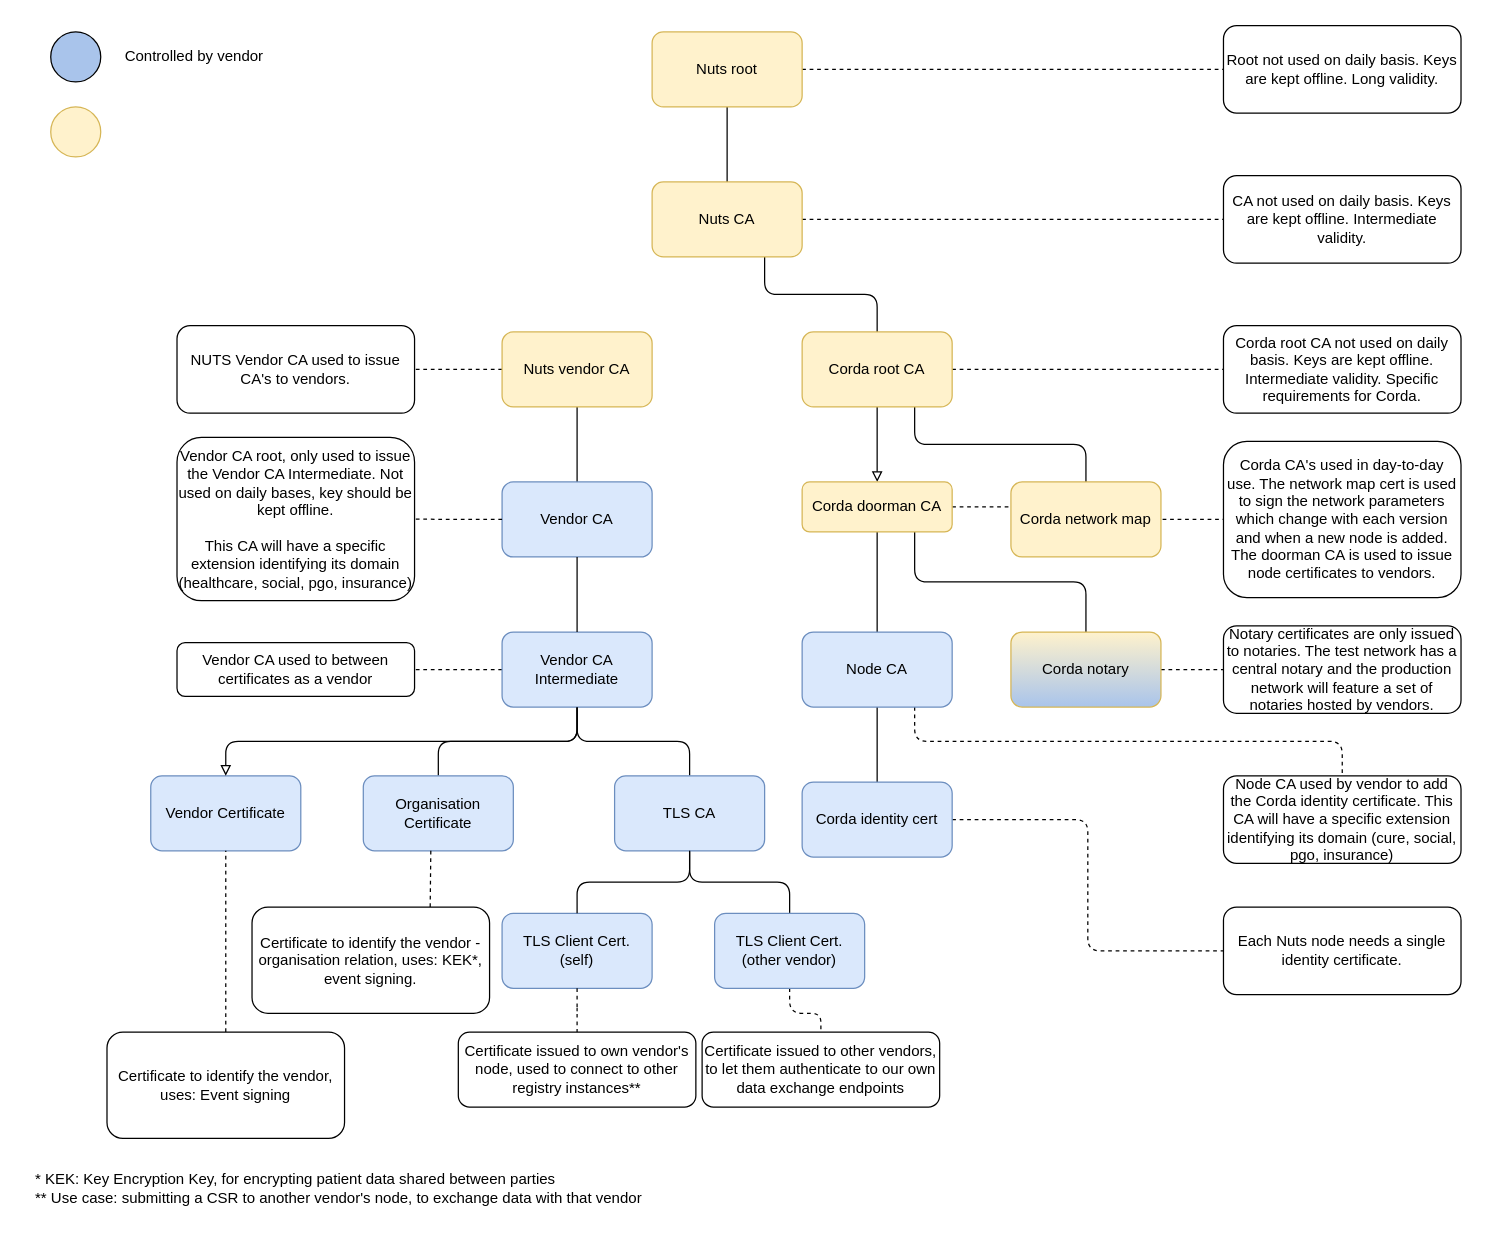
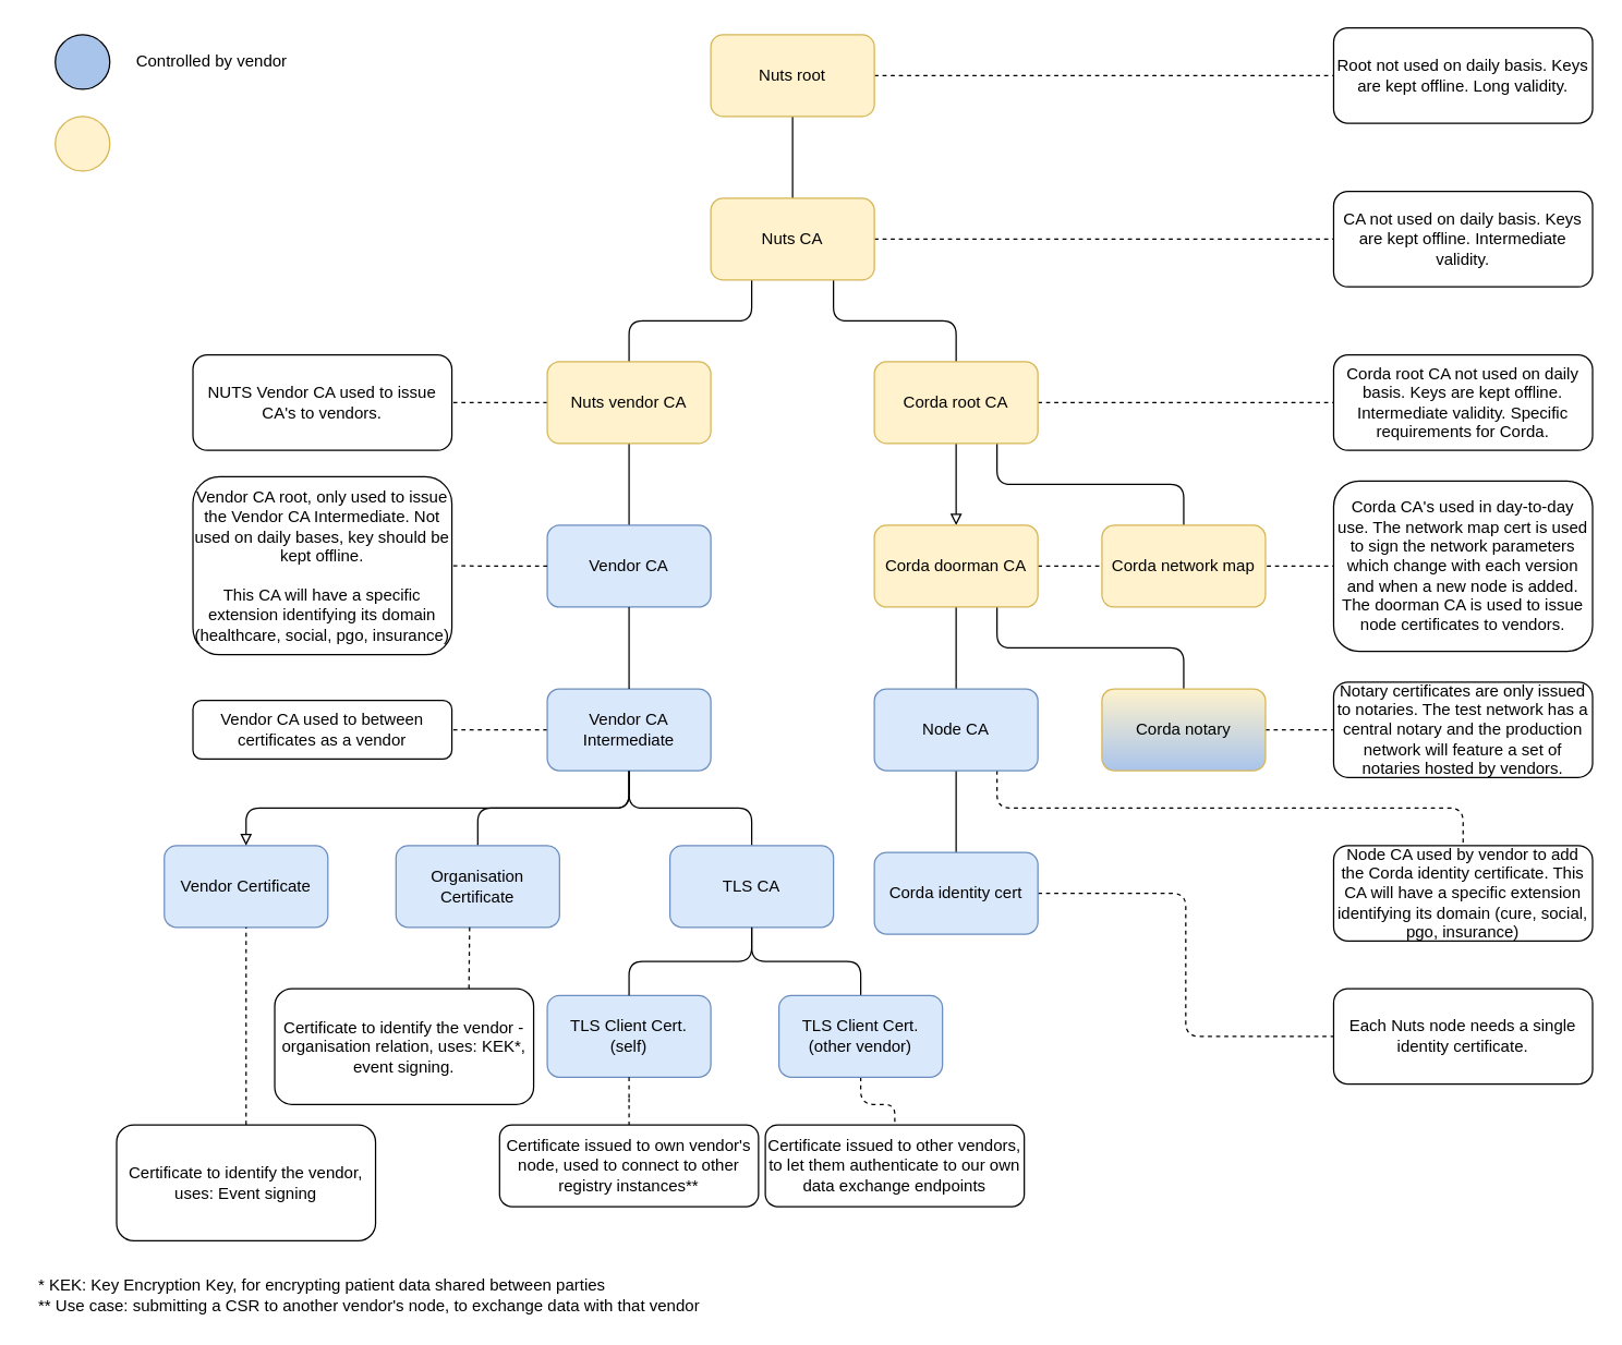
  <mxCell id="0" />
  <mxCell id="1" parent="0" />
  <mxCell id="2" style="edgeStyle=orthogonalEdgeStyle;rounded=0;orthogonalLoop=1;jettySize=auto;html=1;exitX=0.5;exitY=1;exitDx=0;exitDy=0;endArrow=none;endFill=0;fontColor=#000000;" parent="1" source="4" target="8" edge="1"><mxGeometry relative="1" as="geometry" /></mxCell>
  <mxCell id="3" style="edgeStyle=orthogonalEdgeStyle;rounded=1;orthogonalLoop=1;jettySize=auto;html=1;exitX=1;exitY=0.5;exitDx=0;exitDy=0;endArrow=none;endFill=0;dashed=1;fontColor=#000000;" parent="1" source="4" target="37" edge="1"><mxGeometry relative="1" as="geometry" /></mxCell>
  <mxCell id="4" value="Nuts root" style="rounded=1;whiteSpace=wrap;html=1;fillColor=#fff2cc;strokeColor=#d6b656;fontColor=#000000;" parent="1" vertex="1"><mxGeometry x="521" y="25" width="120" height="60" as="geometry" /></mxCell>
+ <mxCell id="5" style="edgeStyle=orthogonalEdgeStyle;rounded=1;orthogonalLoop=1;jettySize=auto;html=1;exitX=0.25;exitY=1;exitDx=0;exitDy=0;endArrow=none;endFill=0;fontColor=#000000;" parent="1" source="8" target="11" edge="1"><mxGeometry relative="1" as="geometry" /></mxCell>
  <mxCell id="6" style="edgeStyle=orthogonalEdgeStyle;rounded=1;orthogonalLoop=1;jettySize=auto;html=1;exitX=0.75;exitY=1;exitDx=0;exitDy=0;endArrow=none;endFill=0;fontColor=#000000;" parent="1" source="8" target="15" edge="1"><mxGeometry relative="1" as="geometry"><mxPoint x="640" y="265" as="targetPoint" /></mxGeometry></mxCell>
  <mxCell id="7" style="edgeStyle=orthogonalEdgeStyle;rounded=1;orthogonalLoop=1;jettySize=auto;html=1;exitX=1;exitY=0.5;exitDx=0;exitDy=0;dashed=1;endArrow=none;endFill=0;fontColor=#000000;" parent="1" source="8" target="38" edge="1"><mxGeometry relative="1" as="geometry" /></mxCell>
  <mxCell id="8" value="Nuts CA" style="rounded=1;whiteSpace=wrap;html=1;fillColor=#fff2cc;strokeColor=#d6b656;fontColor=#000000;" parent="1" vertex="1"><mxGeometry x="521" y="145" width="120" height="60" as="geometry" /></mxCell>
  <mxCell id="9" style="edgeStyle=orthogonalEdgeStyle;rounded=1;orthogonalLoop=1;jettySize=auto;html=1;exitX=0.5;exitY=1;exitDx=0;exitDy=0;endArrow=none;endFill=0;fontColor=#000000;entryX=0.5;entryY=0;entryDx=0;entryDy=0;" parent="1" source="11" target="61" edge="1"><mxGeometry relative="1" as="geometry"><Array as="points"><mxPoint x="461" y="365" /><mxPoint x="461" y="365" /></Array></mxGeometry></mxCell>
  <mxCell id="10" style="edgeStyle=orthogonalEdgeStyle;rounded=1;orthogonalLoop=1;jettySize=auto;html=1;exitX=0;exitY=0.5;exitDx=0;exitDy=0;dashed=1;endArrow=none;endFill=0;" parent="1" source="11" target="44" edge="1"><mxGeometry relative="1" as="geometry" /></mxCell>
  <mxCell id="11" value="Nuts vendor CA" style="rounded=1;whiteSpace=wrap;html=1;fillColor=#fff2cc;strokeColor=#d6b656;" parent="1" vertex="1"><mxGeometry x="401" y="265" width="120" height="60" as="geometry" /></mxCell>
  <mxCell id="12" style="edgeStyle=orthogonalEdgeStyle;rounded=1;orthogonalLoop=1;jettySize=auto;html=1;exitX=0.5;exitY=1;exitDx=0;exitDy=0;endArrow=block;endFill=0;fontColor=#000000;" parent="1" source="15" target="19" edge="1"><mxGeometry relative="1" as="geometry" /></mxCell>
  <mxCell id="13" style="edgeStyle=orthogonalEdgeStyle;rounded=1;orthogonalLoop=1;jettySize=auto;html=1;exitX=0.75;exitY=1;exitDx=0;exitDy=0;endArrow=none;endFill=0;fontColor=#000000;" parent="1" source="15" target="20" edge="1"><mxGeometry relative="1" as="geometry" /></mxCell>
  <mxCell id="14" style="edgeStyle=orthogonalEdgeStyle;rounded=1;orthogonalLoop=1;jettySize=auto;html=1;exitX=1;exitY=0.5;exitDx=0;exitDy=0;dashed=1;endArrow=none;endFill=0;fontColor=#000000;" parent="1" source="15" target="39" edge="1"><mxGeometry relative="1" as="geometry" /></mxCell>
  <mxCell id="15" value="Corda root CA" style="rounded=1;whiteSpace=wrap;html=1;fillColor=#fff2cc;strokeColor=#d6b656;fontColor=#000000;" parent="1" vertex="1"><mxGeometry x="641" y="265" width="120" height="60" as="geometry" /></mxCell>
  <mxCell id="16" style="edgeStyle=orthogonalEdgeStyle;rounded=1;orthogonalLoop=1;jettySize=auto;html=1;exitX=0.75;exitY=1;exitDx=0;exitDy=0;endArrow=none;endFill=0;fontColor=#000000;" parent="1" source="19" target="22" edge="1"><mxGeometry relative="1" as="geometry" /></mxCell>
  <mxCell id="17" style="edgeStyle=orthogonalEdgeStyle;rounded=1;orthogonalLoop=1;jettySize=auto;html=1;exitX=0.5;exitY=1;exitDx=0;exitDy=0;endArrow=none;endFill=0;fontColor=#000000;" parent="1" source="19" target="25" edge="1"><mxGeometry relative="1" as="geometry" /></mxCell>
  <mxCell id="18" style="edgeStyle=orthogonalEdgeStyle;rounded=1;orthogonalLoop=1;jettySize=auto;html=1;exitX=1;exitY=0.5;exitDx=0;exitDy=0;dashed=1;endArrow=none;endFill=0;fontColor=#000000;" parent="1" source="19" target="40" edge="1"><mxGeometry relative="1" as="geometry" /></mxCell>
- <mxCell id="19" value="Corda doorman CA" style="rounded=1;whiteSpace=wrap;html=1;fillColor=#fff2cc;strokeColor=#d6b656;fontColor=#000000;" parent="1" vertex="1"><mxGeometry x="641" y="385" width="120" height="40" as="geometry" /></mxCell>
+ <mxCell id="19" value="Corda doorman CA" style="rounded=1;whiteSpace=wrap;html=1;fillColor=#fff2cc;strokeColor=#d6b656;fontColor=#000000;" parent="1" vertex="1"><mxGeometry x="641" y="385" width="120" height="60" as="geometry" /></mxCell>
  <mxCell id="20" value="Corda network map" style="rounded=1;whiteSpace=wrap;html=1;fillColor=#fff2cc;strokeColor=#d6b656;fontColor=#000000;" parent="1" vertex="1"><mxGeometry x="808" y="385" width="120" height="60" as="geometry" /></mxCell>
  <mxCell id="21" style="edgeStyle=orthogonalEdgeStyle;rounded=1;orthogonalLoop=1;jettySize=auto;html=1;exitX=1;exitY=0.5;exitDx=0;exitDy=0;dashed=1;endArrow=none;endFill=0;fontColor=#000000;" parent="1" source="22" target="41" edge="1"><mxGeometry relative="1" as="geometry" /></mxCell>
  <mxCell id="22" value="Corda notary" style="rounded=1;whiteSpace=wrap;html=1;fillColor=#fff2cc;strokeColor=#d6b656;gradientColor=#A9C4EB;fontColor=#000000;" parent="1" vertex="1"><mxGeometry x="808" y="505" width="120" height="60" as="geometry" /></mxCell>
  <mxCell id="23" style="edgeStyle=orthogonalEdgeStyle;rounded=1;orthogonalLoop=1;jettySize=auto;html=1;exitX=0.5;exitY=1;exitDx=0;exitDy=0;endArrow=none;endFill=0;fontColor=#000000;" parent="1" source="25" target="32" edge="1"><mxGeometry relative="1" as="geometry" /></mxCell>
  <mxCell id="24" style="edgeStyle=orthogonalEdgeStyle;rounded=1;orthogonalLoop=1;jettySize=auto;html=1;exitX=0.75;exitY=1;exitDx=0;exitDy=0;dashed=1;endArrow=none;endFill=0;fontColor=#000000;" parent="1" source="25" target="42" edge="1"><mxGeometry relative="1" as="geometry" /></mxCell>
  <mxCell id="25" value="Node CA" style="rounded=1;whiteSpace=wrap;html=1;fillColor=#dae8fc;strokeColor=#6c8ebf;fontColor=#000000;" parent="1" vertex="1"><mxGeometry x="641" y="505" width="120" height="60" as="geometry" /></mxCell>
  <mxCell id="26" style="edgeStyle=orthogonalEdgeStyle;rounded=1;orthogonalLoop=1;jettySize=auto;html=1;exitX=0.5;exitY=1;exitDx=0;exitDy=0;endArrow=none;endFill=0;fontColor=#000000;" parent="1" source="29" target="35" edge="1"><mxGeometry relative="1" as="geometry" /></mxCell>
  <mxCell id="27" style="edgeStyle=orthogonalEdgeStyle;rounded=1;orthogonalLoop=1;jettySize=auto;html=1;exitX=0;exitY=0.5;exitDx=0;exitDy=0;dashed=1;endArrow=none;endFill=0;" parent="1" source="29" target="45" edge="1"><mxGeometry relative="1" as="geometry" /></mxCell>
  <mxCell id="28" value="" style="edgeStyle=orthogonalEdgeStyle;rounded=1;orthogonalLoop=1;jettySize=auto;html=1;endArrow=none;endFill=0;entryX=0.5;entryY=0;entryDx=0;entryDy=0;" parent="1" source="29" target="30" edge="1"><mxGeometry relative="1" as="geometry"><mxPoint x="310" y="620" as="targetPoint" /></mxGeometry></mxCell>
  <mxCell id="29" value="Vendor CA Intermediate" style="rounded=1;whiteSpace=wrap;html=1;fillColor=#dae8fc;strokeColor=#6c8ebf;" parent="1" vertex="1"><mxGeometry x="401" y="505" width="120" height="60" as="geometry" /></mxCell>
  <mxCell id="30" value="Organisation Certificate" style="rounded=1;whiteSpace=wrap;html=1;fillColor=#dae8fc;strokeColor=#6c8ebf;" parent="1" vertex="1"><mxGeometry x="290" y="620" width="120" height="60" as="geometry" /></mxCell>
  <mxCell id="31" style="edgeStyle=orthogonalEdgeStyle;rounded=1;orthogonalLoop=1;jettySize=auto;html=1;exitX=1;exitY=0.5;exitDx=0;exitDy=0;entryX=0;entryY=0.5;entryDx=0;entryDy=0;dashed=1;endArrow=none;endFill=0;fontColor=#000000;" parent="1" source="32" target="43" edge="1"><mxGeometry relative="1" as="geometry" /></mxCell>
  <mxCell id="32" value="Corda identity cert" style="rounded=1;whiteSpace=wrap;html=1;fillColor=#dae8fc;strokeColor=#6c8ebf;fontColor=#000000;" parent="1" vertex="1"><mxGeometry x="641" y="625" width="120" height="60" as="geometry" /></mxCell>
  <mxCell id="33" style="edgeStyle=orthogonalEdgeStyle;rounded=1;orthogonalLoop=1;jettySize=auto;html=1;exitX=0.5;exitY=1;exitDx=0;exitDy=0;dashed=1;endArrow=none;endFill=0;entryX=0.5;entryY=0;entryDx=0;entryDy=0;" parent="1" source="36" target="46" edge="1"><mxGeometry relative="1" as="geometry" /></mxCell>
  <mxCell id="34" value="" style="edgeStyle=orthogonalEdgeStyle;rounded=1;orthogonalLoop=1;jettySize=auto;html=1;entryX=0.5;entryY=0;entryDx=0;entryDy=0;endArrow=none;endFill=0;" parent="1" source="35" target="36" edge="1"><mxGeometry relative="1" as="geometry" /></mxCell>
  <mxCell id="35" value="TLS CA" style="rounded=1;whiteSpace=wrap;html=1;fillColor=#dae8fc;strokeColor=#6c8ebf;" parent="1" vertex="1"><mxGeometry x="491" y="620" width="120" height="60" as="geometry" /></mxCell>
  <mxCell id="36" value="TLS Client Cert.&lt;br&gt;(other vendor)" style="rounded=1;whiteSpace=wrap;html=1;fillColor=#dae8fc;strokeColor=#6c8ebf;" parent="1" vertex="1"><mxGeometry x="571" y="730" width="120" height="60" as="geometry" /></mxCell>
  <mxCell id="37" value="Root not used on daily basis. Keys are kept offline. Long validity." style="text;html=1;align=center;verticalAlign=middle;whiteSpace=wrap;rounded=1;strokeColor=#000000;fillColor=#ffffff;fontColor=#000000;" parent="1" vertex="1"><mxGeometry x="978" y="20" width="190" height="70" as="geometry" /></mxCell>
  <mxCell id="38" value="CA not used on daily basis. Keys are kept offline. Intermediate validity." style="text;html=1;align=center;verticalAlign=middle;whiteSpace=wrap;rounded=1;strokeColor=#000000;fillColor=#ffffff;fontColor=#000000;" parent="1" vertex="1"><mxGeometry x="978" y="140" width="190" height="70" as="geometry" /></mxCell>
  <mxCell id="39" value="Corda root CA not used on daily basis. Keys are kept offline. Intermediate validity. Specific requirements for Corda." style="text;html=1;align=center;verticalAlign=middle;whiteSpace=wrap;rounded=1;strokeColor=#000000;fillColor=#ffffff;fontColor=#000000;" parent="1" vertex="1"><mxGeometry x="978" y="260" width="190" height="70" as="geometry" /></mxCell>
  <mxCell id="40" value="&lt;div style=&quot;text-align: center&quot;&gt;&lt;span&gt;Corda CA's used in day-to-day use. The network map cert is used to sign the network parameters which change with each version and when a new node is added. The doorman CA is used to issue node certificates to vendors.&lt;/span&gt;&lt;/div&gt;" style="text;html=1;align=center;verticalAlign=middle;whiteSpace=wrap;rounded=1;strokeColor=#000000;fillColor=#ffffff;fontColor=#000000;" parent="1" vertex="1"><mxGeometry x="978" y="352.5" width="190" height="125" as="geometry" /></mxCell>
  <mxCell id="41" value="Notary certificates are only issued to notaries. The test network has a central notary and the production network will feature a set of notaries hosted by vendors." style="text;html=1;align=center;verticalAlign=middle;whiteSpace=wrap;rounded=1;strokeColor=#000000;fillColor=#ffffff;fontColor=#000000;" parent="1" vertex="1"><mxGeometry x="978" y="500" width="190" height="70" as="geometry" /></mxCell>
  <mxCell id="42" value="Node CA used by vendor to add the Corda identity certificate. This CA will have a specific extension identifying its domain (cure, social, pgo, insurance)" style="text;html=1;align=center;verticalAlign=middle;whiteSpace=wrap;rounded=1;strokeColor=#000000;fillColor=#ffffff;fontColor=#000000;" parent="1" vertex="1"><mxGeometry x="978" y="620" width="190" height="70" as="geometry" /></mxCell>
  <mxCell id="43" value="Each Nuts node needs a single identity certificate." style="text;html=1;align=center;verticalAlign=middle;whiteSpace=wrap;rounded=1;strokeColor=#000000;fillColor=#ffffff;fontColor=#000000;" parent="1" vertex="1"><mxGeometry x="978" y="725" width="190" height="70" as="geometry" /></mxCell>
  <mxCell id="44" value="NUTS Vendor CA used to issue CA's to vendors." style="text;html=1;align=center;verticalAlign=middle;whiteSpace=wrap;rounded=1;strokeColor=#000000;fillColor=#ffffff;fontColor=#000000;" parent="1" vertex="1"><mxGeometry x="141" y="260" width="190" height="70" as="geometry" /></mxCell>
  <mxCell id="45" value="Vendor CA used to between certificates as a vendor" style="text;html=1;align=center;verticalAlign=middle;whiteSpace=wrap;rounded=1;strokeColor=#000000;fillColor=#ffffff;fontColor=#000000;" parent="1" vertex="1"><mxGeometry x="141" y="513.5" width="190" height="43" as="geometry" /></mxCell>
  <mxCell id="46" value="Certificate issued to other vendors, to let them authenticate to our own data exchange endpoints" style="text;html=1;align=center;verticalAlign=middle;whiteSpace=wrap;rounded=1;strokeColor=#000000;fillColor=#ffffff;fontColor=#000000;" parent="1" vertex="1"><mxGeometry x="561" y="825" width="190" height="60" as="geometry" /></mxCell>
  <mxCell id="47" value="" style="ellipse;whiteSpace=wrap;html=1;aspect=fixed;rounded=1;strokeColor=#000000;fillColor=#A9C4EB;gradientColor=none;align=center;" parent="1" vertex="1"><mxGeometry x="40" y="25" width="40" height="40" as="geometry" /></mxCell>
  <mxCell id="48" value="Controlled by vendor" style="text;html=1;strokeColor=none;fillColor=none;align=center;verticalAlign=middle;whiteSpace=wrap;rounded=0;" parent="1" vertex="1"><mxGeometry x="90" y="35" width="130" height="20" as="geometry" /></mxCell>
  <mxCell id="49" value="" style="ellipse;whiteSpace=wrap;html=1;aspect=fixed;rounded=1;strokeColor=#d6b656;fillColor=#fff2cc;align=center;" parent="1" vertex="1"><mxGeometry x="40" y="85" width="40" height="40" as="geometry" /></mxCell>
  <mxCell id="50" value="" style="rounded=1;orthogonalLoop=1;jettySize=auto;html=1;dashed=1;endArrow=none;endFill=0;exitX=0.75;exitY=0;exitDx=0;exitDy=0;" parent="1" source="51" edge="1"><mxGeometry relative="1" as="geometry"><mxPoint x="344" y="680" as="targetPoint" /></mxGeometry></mxCell>
  <mxCell id="51" value="Certificate to identify the vendor - organisation relation, uses: KEK*, event signing." style="text;html=1;align=center;verticalAlign=middle;whiteSpace=wrap;rounded=1;strokeColor=#000000;fillColor=#ffffff;fontColor=#000000;" parent="1" vertex="1"><mxGeometry x="201" y="725" width="190" height="85" as="geometry" /></mxCell>
  <mxCell id="52" value="&lt;div style=&quot;text-align: left&quot;&gt;&lt;span&gt;* KEK: Key Encryption Key, for encrypting patient data shared between parties&lt;br&gt;&lt;/span&gt;&lt;/div&gt;&lt;div style=&quot;text-align: left&quot;&gt;&lt;span&gt;** Use case: submitting a CSR to another vendor's node, to exchange data with that vendor&lt;/span&gt;&lt;/div&gt;" style="text;html=1;resizable=0;autosize=1;align=center;verticalAlign=middle;points=[];fillColor=none;strokeColor=none;rounded=0;" parent="1" vertex="1"><mxGeometry y="935" width="500" height="30" as="geometry" x="20" /></mxCell>
  <mxCell id="53" value="TLS Client Cert.&lt;br&gt;(self)" style="rounded=1;whiteSpace=wrap;html=1;fillColor=#dae8fc;strokeColor=#6c8ebf;" parent="1" vertex="1"><mxGeometry x="401" y="730" width="120" height="60" as="geometry" /></mxCell>
  <mxCell id="54" value="" style="edgeStyle=orthogonalEdgeStyle;rounded=1;orthogonalLoop=1;jettySize=auto;html=1;entryX=0.5;entryY=0;entryDx=0;entryDy=0;exitX=0.5;exitY=1;exitDx=0;exitDy=0;endArrow=none;endFill=0;" parent="1" source="35" target="53" edge="1"><mxGeometry relative="1" as="geometry"><mxPoint x="490" y="705" as="sourcePoint" /><mxPoint x="580" y="740" as="targetPoint" /></mxGeometry></mxCell>
  <mxCell id="55" value="Certificate issued to own vendor's node, used to connect to other registry instances**" style="text;html=1;align=center;verticalAlign=middle;whiteSpace=wrap;rounded=1;strokeColor=#000000;fillColor=#ffffff;fontColor=#000000;" parent="1" vertex="1"><mxGeometry x="366" y="825" width="190" height="60" as="geometry" /></mxCell>
  <mxCell id="56" style="edgeStyle=orthogonalEdgeStyle;rounded=1;orthogonalLoop=1;jettySize=auto;html=1;dashed=1;endArrow=none;endFill=0;exitX=0.5;exitY=1;exitDx=0;exitDy=0;" parent="1" source="53" target="55" edge="1"><mxGeometry relative="1" as="geometry"><mxPoint x="390" y="800" as="sourcePoint" /><mxPoint x="635" y="835" as="targetPoint" /></mxGeometry></mxCell>
  <mxCell id="57" value="Vendor Certificate" style="rounded=1;whiteSpace=wrap;html=1;fillColor=#dae8fc;strokeColor=#6c8ebf;" vertex="1" parent="1"><mxGeometry x="120" y="620" width="120" height="60" as="geometry" /></mxCell>
  <mxCell id="58" value="" style="edgeStyle=orthogonalEdgeStyle;rounded=1;orthogonalLoop=1;jettySize=auto;html=1;endArrow=block;endFill=0;exitX=0.5;exitY=1;exitDx=0;exitDy=0;" edge="1" parent="1" source="29" target="57"><mxGeometry relative="1" as="geometry"><mxPoint x="360" y="575" as="sourcePoint" /><mxPoint x="270" y="630" as="targetPoint" /></mxGeometry></mxCell>
  <mxCell id="59" value="Certificate to identify the vendor, uses: Event signing" style="text;html=1;align=center;verticalAlign=middle;whiteSpace=wrap;rounded=1;strokeColor=#000000;fillColor=#ffffff;fontColor=#000000;" vertex="1" parent="1"><mxGeometry x="85" y="825" width="190" height="85" as="geometry" /></mxCell>
  <mxCell id="60" value="" style="rounded=1;orthogonalLoop=1;jettySize=auto;html=1;dashed=1;endArrow=none;endFill=0;entryX=0.5;entryY=1;entryDx=0;entryDy=0;" edge="1" parent="1" source="59" target="57"><mxGeometry relative="1" as="geometry"><mxPoint x="353.5" y="735" as="sourcePoint" /><mxPoint x="354" y="690" as="targetPoint" /></mxGeometry></mxCell>
  <mxCell id="61" value="Vendor CA" style="rounded=1;whiteSpace=wrap;html=1;fillColor=#dae8fc;strokeColor=#6c8ebf;" vertex="1" parent="1"><mxGeometry x="401" y="385" width="120" height="60" as="geometry" /></mxCell>
  <mxCell id="62" style="edgeStyle=orthogonalEdgeStyle;rounded=1;orthogonalLoop=1;jettySize=auto;html=1;exitX=0.5;exitY=1;exitDx=0;exitDy=0;endArrow=none;endFill=0;fontColor=#000000;entryX=0.5;entryY=0;entryDx=0;entryDy=0;" edge="1" parent="1" source="61" target="29"><mxGeometry relative="1" as="geometry"><mxPoint x="471" y="335" as="sourcePoint" /><mxPoint x="471" y="395" as="targetPoint" /><Array as="points"><mxPoint x="461" y="475" /><mxPoint x="461" y="475" /></Array></mxGeometry></mxCell>
  <mxCell id="63" value="Vendor CA root, only used to issue the Vendor CA Intermediate. Not used on daily bases, key should be kept offline.&lt;br&gt;&lt;br&gt;This CA will have a specific extension identifying its domain (healthcare, social, pgo, insurance)" style="text;html=1;align=center;verticalAlign=middle;whiteSpace=wrap;rounded=1;strokeColor=#000000;fillColor=#ffffff;fontColor=#000000;" vertex="1" parent="1"><mxGeometry x="141" y="349.38" width="190" height="130.62" as="geometry" /></mxCell>
  <mxCell id="64" style="edgeStyle=orthogonalEdgeStyle;rounded=1;orthogonalLoop=1;jettySize=auto;html=1;exitX=0;exitY=0.5;exitDx=0;exitDy=0;dashed=1;endArrow=none;endFill=0;entryX=1;entryY=0.5;entryDx=0;entryDy=0;" edge="1" parent="1" source="61" target="63"><mxGeometry relative="1" as="geometry"><mxPoint x="411" y="305" as="sourcePoint" /><mxPoint x="341" y="305" as="targetPoint" /></mxGeometry></mxCell>
